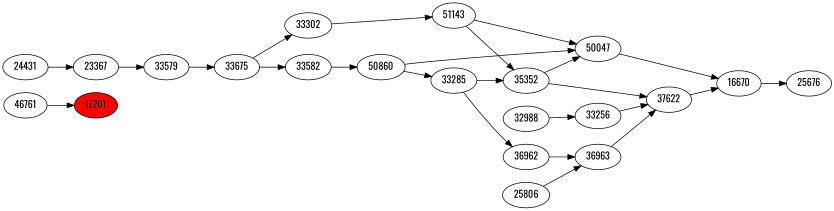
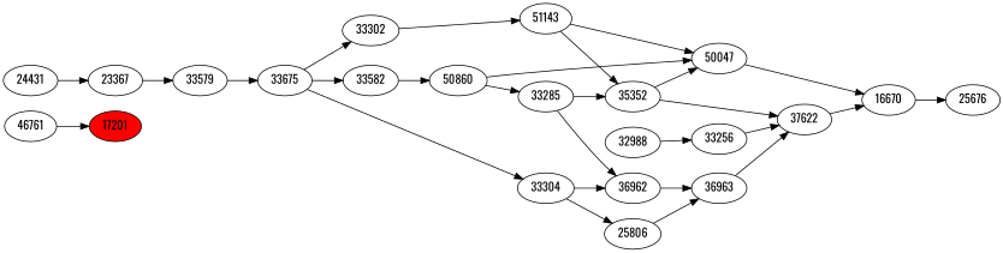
  strict digraph {
    fontname=Oswald
    rankdir=LR
    node [fontname=Oswald]
    edge [fontname=Oswald]
    n1 [fillcolor=red label=17201 style=filled]
    n2 [label=46761]
    n3 [label=25676]
    n4 [label=16670]
    n5 [label=37622]
    n6 [label=50047]
    n7 [label=36963]
    n8 [label=35352]
    n9 [label=33256]
    n10 [label=50860]
    n11 [label=33285]
    n12 [label=36962]
    n13 [label=25806]
    n14 [label=51143]
    n15 [label=32988]
    n16 [label=33582]
+   n17 [label=33304]
    n18 [label=33302]
    n19 [label=33675]
    n20 [label=33579]
    n21 [label=23367]
    n22 [label=24431]
    n2 -> n1
    n4 -> n3
    n5 -> n4
    n6 -> n4
    n7 -> n5
    n8 -> n5
    n8 -> n6
    n9 -> n5
    n10 -> n6
    n10 -> n11
    n11 -> n8
    n11 -> n12
    n12 -> n7
    n13 -> n7
    n14 -> n6
    n14 -> n8
    n15 -> n9
    n16 -> n10
+   n17 -> n12
+   n17 -> n13
    n18 -> n14
    n19 -> n16
+   n19 -> n17
    n19 -> n18
    n20 -> n19
    n21 -> n20
    n22 -> n21
  }
